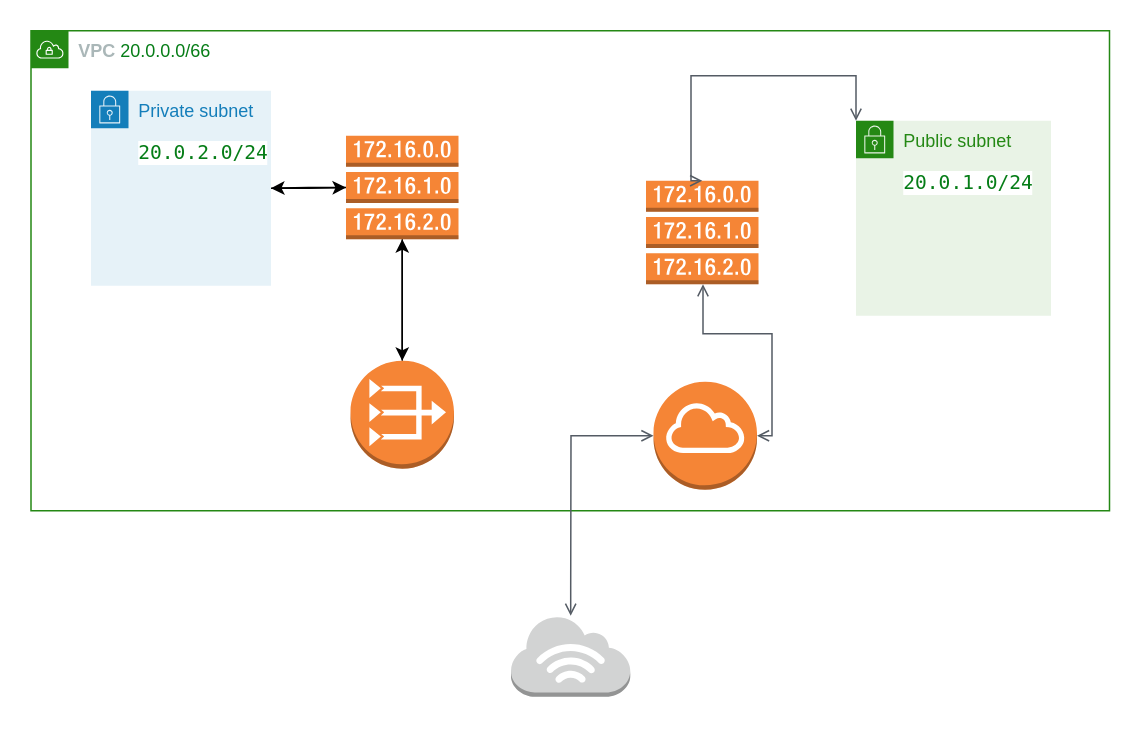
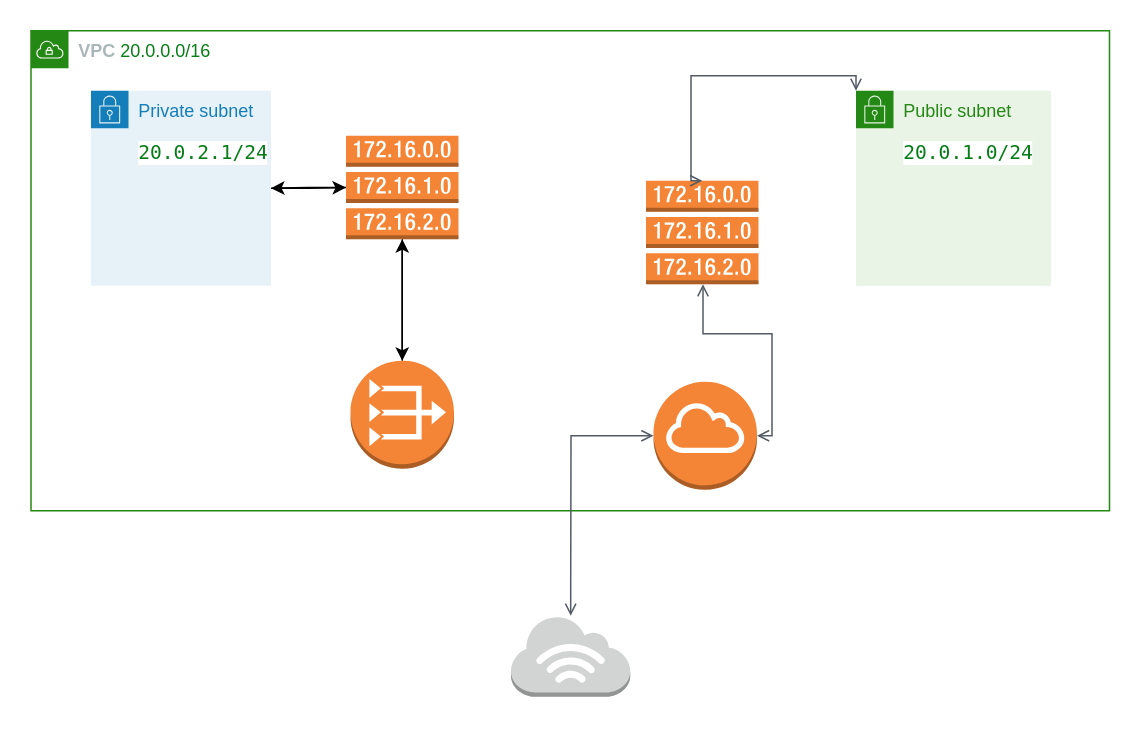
  <mxCell id="0" />
  <mxCell id="1" parent="0" />
- <mxCell id="2" value="&lt;font style=&quot;font-size: 12px;&quot;&gt;&lt;b&gt;VPC&lt;/b&gt;&amp;nbsp;&lt;span style=&quot;color: rgb(6, 125, 23); background-color: rgb(255, 255, 255);&quot;&gt;20.0.0.0/66&lt;/span&gt;&lt;/font&gt;&lt;span style=&quot;background-color: initial;&quot;&gt;&amp;nbsp;&lt;/span&gt;" style="points=[[0,0],[0.25,0],[0.5,0],[0.75,0],[1,0],[1,0.25],[1,0.5],[1,0.75],[1,1],[0.75,1],[0.5,1],[0.25,1],[0,1],[0,0.75],[0,0.5],[0,0.25]];outlineConnect=0;gradientColor=none;html=1;whiteSpace=wrap;fontSize=12;fontStyle=0;container=1;pointerEvents=0;collapsible=0;recursiveResize=0;shape=mxgraph.aws4.group;grIcon=mxgraph.aws4.group_vpc;strokeColor=#248814;fillColor=none;verticalAlign=top;align=left;spacingLeft=30;fontColor=#AAB7B8;dashed=0;" vertex="1" parent="1"><mxGeometry x="20" y="20" width="719" height="320" as="geometry" /></mxCell>
+ <mxCell id="2" value="&lt;font style=&quot;font-size: 12px;&quot;&gt;&lt;b&gt;VPC&lt;/b&gt;&amp;nbsp;&lt;span style=&quot;color: rgb(6, 125, 23); background-color: rgb(255, 255, 255);&quot;&gt;20.0.0.0/16&lt;/span&gt;&lt;/font&gt;&lt;span style=&quot;background-color: initial;&quot;&gt;&amp;nbsp;&lt;/span&gt;" style="points=[[0,0],[0.25,0],[0.5,0],[0.75,0],[1,0],[1,0.25],[1,0.5],[1,0.75],[1,1],[0.75,1],[0.5,1],[0.25,1],[0,1],[0,0.75],[0,0.5],[0,0.25]];outlineConnect=0;gradientColor=none;html=1;whiteSpace=wrap;fontSize=12;fontStyle=0;container=1;pointerEvents=0;collapsible=0;recursiveResize=0;shape=mxgraph.aws4.group;grIcon=mxgraph.aws4.group_vpc;strokeColor=#248814;fillColor=none;verticalAlign=top;align=left;spacingLeft=30;fontColor=#AAB7B8;dashed=0;" vertex="1" parent="1"><mxGeometry x="20" y="20" width="719" height="320" as="geometry" /></mxCell>
  <mxCell id="3" value="" style="outlineConnect=0;dashed=0;verticalLabelPosition=bottom;verticalAlign=top;align=center;html=1;shape=mxgraph.aws3.internet_gateway;fillColor=#F58536;gradientColor=none;" vertex="1" parent="2"><mxGeometry x="415" y="234" width="69" height="72" as="geometry" /></mxCell>
  <mxCell id="4" style="edgeStyle=orthogonalEdgeStyle;rounded=0;orthogonalLoop=1;jettySize=auto;html=1;entryX=0;entryY=0.5;entryDx=0;entryDy=0;entryPerimeter=0;fontFamily=Helvetica;fontSize=12;" edge="1" parent="2" source="5" target="12"><mxGeometry relative="1" as="geometry" /></mxCell>
- <mxCell id="5" value="Private subnet&lt;br&gt;&lt;pre style=&quot;background-color:#ffffff;color:#080808;font-family:'JetBrains Mono',monospace;font-size:9.8pt;&quot;&gt;&lt;span style=&quot;color:#067d17;&quot;&gt;20.0.2.0/24&lt;/span&gt;&lt;/pre&gt;" style="points=[[0,0],[0.25,0],[0.5,0],[0.75,0],[1,0],[1,0.25],[1,0.5],[1,0.75],[1,1],[0.75,1],[0.5,1],[0.25,1],[0,1],[0,0.75],[0,0.5],[0,0.25]];outlineConnect=0;gradientColor=none;html=1;whiteSpace=wrap;fontSize=12;fontStyle=0;container=1;pointerEvents=0;collapsible=0;recursiveResize=0;shape=mxgraph.aws4.group;grIcon=mxgraph.aws4.group_security_group;grStroke=0;strokeColor=#147EBA;fillColor=#E6F2F8;verticalAlign=top;align=left;spacingLeft=30;fontColor=#147EBA;dashed=0;fontFamily=Helvetica;" vertex="1" parent="2"><mxGeometry x="40" y="40" width="120" height="130" as="geometry" /></mxCell>
- <mxCell id="6" value="Public subnet&lt;br&gt;&lt;pre style=&quot;background-color:#ffffff;color:#080808;font-family:'JetBrains Mono',monospace;font-size:9.8pt;&quot;&gt;&lt;span style=&quot;color:#067d17;&quot;&gt;20.0.1.0/24&lt;/span&gt;&lt;/pre&gt;" style="points=[[0,0],[0.25,0],[0.5,0],[0.75,0],[1,0],[1,0.25],[1,0.5],[1,0.75],[1,1],[0.75,1],[0.5,1],[0.25,1],[0,1],[0,0.75],[0,0.5],[0,0.25]];outlineConnect=0;gradientColor=none;html=1;whiteSpace=wrap;fontSize=12;fontStyle=0;container=1;pointerEvents=0;collapsible=0;recursiveResize=0;shape=mxgraph.aws4.group;grIcon=mxgraph.aws4.group_security_group;grStroke=0;strokeColor=#248814;fillColor=#E9F3E6;verticalAlign=top;align=left;spacingLeft=30;fontColor=#248814;dashed=0;fontFamily=Helvetica;" vertex="1" parent="2"><mxGeometry x="550" y="60" width="130" height="130" as="geometry" /></mxCell>
+ <mxCell id="5" value="Private subnet&lt;br&gt;&lt;pre style=&quot;background-color:#ffffff;color:#080808;font-family:'JetBrains Mono',monospace;font-size:9.8pt;&quot;&gt;&lt;span style=&quot;color:#067d17;&quot;&gt;20.0.2.1/24&lt;/span&gt;&lt;/pre&gt;" style="points=[[0,0],[0.25,0],[0.5,0],[0.75,0],[1,0],[1,0.25],[1,0.5],[1,0.75],[1,1],[0.75,1],[0.5,1],[0.25,1],[0,1],[0,0.75],[0,0.5],[0,0.25]];outlineConnect=0;gradientColor=none;html=1;whiteSpace=wrap;fontSize=12;fontStyle=0;container=1;pointerEvents=0;collapsible=0;recursiveResize=0;shape=mxgraph.aws4.group;grIcon=mxgraph.aws4.group_security_group;grStroke=0;strokeColor=#147EBA;fillColor=#E6F2F8;verticalAlign=top;align=left;spacingLeft=30;fontColor=#147EBA;dashed=0;fontFamily=Helvetica;" vertex="1" parent="2"><mxGeometry x="40" y="40" width="120" height="130" as="geometry" /></mxCell>
+ <mxCell id="6" value="Public subnet&lt;br&gt;&lt;pre style=&quot;background-color:#ffffff;color:#080808;font-family:'JetBrains Mono',monospace;font-size:9.8pt;&quot;&gt;&lt;span style=&quot;color:#067d17;&quot;&gt;20.0.1.0/24&lt;/span&gt;&lt;/pre&gt;" style="points=[[0,0],[0.25,0],[0.5,0],[0.75,0],[1,0],[1,0.25],[1,0.5],[1,0.75],[1,1],[0.75,1],[0.5,1],[0.25,1],[0,1],[0,0.75],[0,0.5],[0,0.25]];outlineConnect=0;gradientColor=none;html=1;whiteSpace=wrap;fontSize=12;fontStyle=0;container=1;pointerEvents=0;collapsible=0;recursiveResize=0;shape=mxgraph.aws4.group;grIcon=mxgraph.aws4.group_security_group;grStroke=0;strokeColor=#248814;fillColor=#E9F3E6;verticalAlign=top;align=left;spacingLeft=30;fontColor=#248814;dashed=0;fontFamily=Helvetica;" vertex="1" parent="2"><mxGeometry x="550" y="40" width="130" height="130" as="geometry" /></mxCell>
  <mxCell id="7" value="" style="outlineConnect=0;dashed=0;verticalLabelPosition=bottom;verticalAlign=top;align=center;html=1;shape=mxgraph.aws3.route_table;fillColor=#F58536;gradientColor=none;fontFamily=Helvetica;fontSize=12;" vertex="1" parent="2"><mxGeometry x="410" y="100" width="75" height="69" as="geometry" /></mxCell>
  <mxCell id="8" value="" style="edgeStyle=orthogonalEdgeStyle;html=1;endArrow=open;elbow=vertical;startArrow=open;startFill=0;endFill=0;strokeColor=#545B64;rounded=0;fontFamily=Helvetica;fontSize=12;exitX=1;exitY=0.5;exitDx=0;exitDy=0;exitPerimeter=0;" edge="1" parent="2" source="3" target="7"><mxGeometry width="100" relative="1" as="geometry"><mxPoint x="400" y="260" as="sourcePoint" /><mxPoint x="420" y="260" as="targetPoint" /><Array as="points"><mxPoint x="494" y="270" /><mxPoint x="494" y="202" /><mxPoint x="448" y="202" /></Array></mxGeometry></mxCell>
  <mxCell id="9" value="" style="edgeStyle=orthogonalEdgeStyle;html=1;endArrow=open;elbow=vertical;startArrow=open;startFill=0;endFill=0;strokeColor=#545B64;rounded=0;fontFamily=Helvetica;fontSize=12;entryX=0;entryY=0;entryDx=0;entryDy=0;exitX=0.5;exitY=0;exitDx=0;exitDy=0;exitPerimeter=0;" edge="1" parent="2" source="7" target="6"><mxGeometry width="100" relative="1" as="geometry"><mxPoint x="320" y="260" as="sourcePoint" /><mxPoint x="420" y="260" as="targetPoint" /><Array as="points"><mxPoint x="440" y="100" /><mxPoint x="440" y="30" /><mxPoint x="550" y="30" /></Array></mxGeometry></mxCell>
  <mxCell id="10" style="edgeStyle=orthogonalEdgeStyle;rounded=0;orthogonalLoop=1;jettySize=auto;html=1;entryX=0.5;entryY=0;entryDx=0;entryDy=0;entryPerimeter=0;fontFamily=Helvetica;fontSize=12;" edge="1" parent="2" source="12" target="14"><mxGeometry relative="1" as="geometry" /></mxCell>
  <mxCell id="11" style="edgeStyle=orthogonalEdgeStyle;rounded=0;orthogonalLoop=1;jettySize=auto;html=1;entryX=1;entryY=0.5;entryDx=0;entryDy=0;fontFamily=Helvetica;fontSize=12;" edge="1" parent="2" source="12" target="5"><mxGeometry relative="1" as="geometry" /></mxCell>
  <mxCell id="12" value="" style="outlineConnect=0;dashed=0;verticalLabelPosition=bottom;verticalAlign=top;align=center;html=1;shape=mxgraph.aws3.route_table;fillColor=#F58536;gradientColor=none;fontFamily=Helvetica;fontSize=12;" vertex="1" parent="2"><mxGeometry x="210" y="70" width="75" height="69" as="geometry" /></mxCell>
  <mxCell id="13" style="edgeStyle=orthogonalEdgeStyle;rounded=0;orthogonalLoop=1;jettySize=auto;html=1;fontFamily=Helvetica;fontSize=12;" edge="1" parent="2" source="14" target="12"><mxGeometry relative="1" as="geometry" /></mxCell>
  <mxCell id="14" value="" style="outlineConnect=0;dashed=0;verticalLabelPosition=bottom;verticalAlign=top;align=center;html=1;shape=mxgraph.aws3.vpc_nat_gateway;fillColor=#F58536;gradientColor=none;fontFamily=Helvetica;fontSize=12;" vertex="1" parent="2"><mxGeometry x="213" y="220" width="69" height="72" as="geometry" /></mxCell>
  <mxCell id="15" value="" style="outlineConnect=0;dashed=0;verticalLabelPosition=bottom;verticalAlign=top;align=center;html=1;shape=mxgraph.aws3.internet_3;fillColor=#D2D3D3;gradientColor=none;fontFamily=Helvetica;fontSize=12;" vertex="1" parent="1"><mxGeometry x="340" y="410" width="79.5" height="54" as="geometry" /></mxCell>
  <mxCell id="16" value="" style="edgeStyle=orthogonalEdgeStyle;html=1;endArrow=open;elbow=vertical;startArrow=open;startFill=0;endFill=0;strokeColor=#545B64;rounded=0;fontFamily=Helvetica;fontSize=12;" edge="1" parent="1" source="15" target="3"><mxGeometry width="100" relative="1" as="geometry"><mxPoint x="340" y="280" as="sourcePoint" /><mxPoint x="440" y="280" as="targetPoint" /><Array as="points"><mxPoint x="380" y="390" /><mxPoint x="380" y="390" /></Array></mxGeometry></mxCell>
